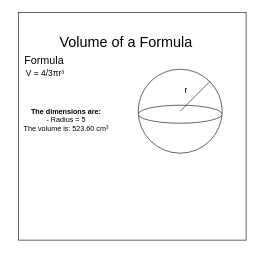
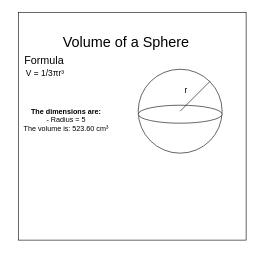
  <mxCell id="0" />
  <mxCell id="1" parent="0" />
  <mxCell id="2" value="" style="whiteSpace=wrap;html=1;aspect=fixed;" vertex="1" parent="1"><mxGeometry x="30" y="20" width="380" height="380" as="geometry" /></mxCell>
- <mxCell id="3" value="&lt;font style=&quot;font-size: 24px&quot;&gt;Volume of a Formula&lt;/font&gt;" style="text;html=1;strokeColor=none;fillColor=none;align=center;verticalAlign=middle;whiteSpace=wrap;rounded=0;" vertex="1" parent="1"><mxGeometry x="60" y="55" width="300" height="30" as="geometry" /></mxCell>
- <mxCell id="4" value="&lt;font style=&quot;font-size: 18px&quot;&gt;Formula&lt;/font&gt;&amp;nbsp;&lt;br&gt;&lt;font style=&quot;font-size: 14px&quot;&gt;V = 4/3πr³&lt;/font&gt;" style="text;html=1;strokeColor=none;fillColor=none;align=center;verticalAlign=middle;whiteSpace=wrap;rounded=0;" vertex="1" parent="1"><mxGeometry x="20" y="95" width="110" height="30" as="geometry" /></mxCell>
+ <mxCell id="3" value="&lt;font style=&quot;font-size: 24px&quot;&gt;Volume of a Sphere&lt;/font&gt;" style="text;html=1;strokeColor=none;fillColor=none;align=center;verticalAlign=middle;whiteSpace=wrap;rounded=0;" vertex="1" parent="1"><mxGeometry x="60" y="55" width="300" height="30" as="geometry" /></mxCell>
+ <mxCell id="4" value="&lt;font style=&quot;font-size: 18px&quot;&gt;Formula&lt;/font&gt;&amp;nbsp;&lt;br&gt;&lt;font style=&quot;font-size: 14px&quot;&gt;V = 1/3πr³&lt;/font&gt;" style="text;html=1;strokeColor=none;fillColor=none;align=center;verticalAlign=middle;whiteSpace=wrap;rounded=0;" vertex="1" parent="1"><mxGeometry x="20" y="95" width="110" height="30" as="geometry" /></mxCell>
  <mxCell id="5" value="&lt;div&gt;&lt;b&gt;The dimensions are:&lt;/b&gt;&lt;/div&gt;&lt;div&gt;- Radius = 5&lt;/div&gt;&lt;div&gt;The volume is: 523.60 cm³&lt;/div&gt;" style="text;html=1;strokeColor=none;fillColor=none;align=center;verticalAlign=middle;whiteSpace=wrap;rounded=0;" vertex="1" parent="1"><mxGeometry x="30" y="185" width="160" height="30" as="geometry" /></mxCell>
  <mxCell id="6" value="" style="ellipse;whiteSpace=wrap;html=1;aspect=fixed;" vertex="1" parent="1"><mxGeometry x="230" y="115" width="140" height="140" as="geometry" /></mxCell>
  <mxCell id="7" value="" style="ellipse;whiteSpace=wrap;html=1;fontSize=14;" vertex="1" parent="1"><mxGeometry x="230" y="175" width="140" height="30" as="geometry" /></mxCell>
  <mxCell id="8" value="" style="endArrow=none;html=1;fontSize=14;" edge="1" parent="1"><mxGeometry width="50" height="50" relative="1" as="geometry"><mxPoint x="300" y="185" as="sourcePoint" /><mxPoint x="350" y="135" as="targetPoint" /><Array as="points"><mxPoint x="350" y="135" /></Array></mxGeometry></mxCell>
  <mxCell id="9" value="r" style="text;html=1;strokeColor=none;fillColor=none;align=center;verticalAlign=middle;whiteSpace=wrap;rounded=0;fontSize=14;" vertex="1" parent="1"><mxGeometry x="280" y="135" width="60" height="30" as="geometry" /></mxCell>
